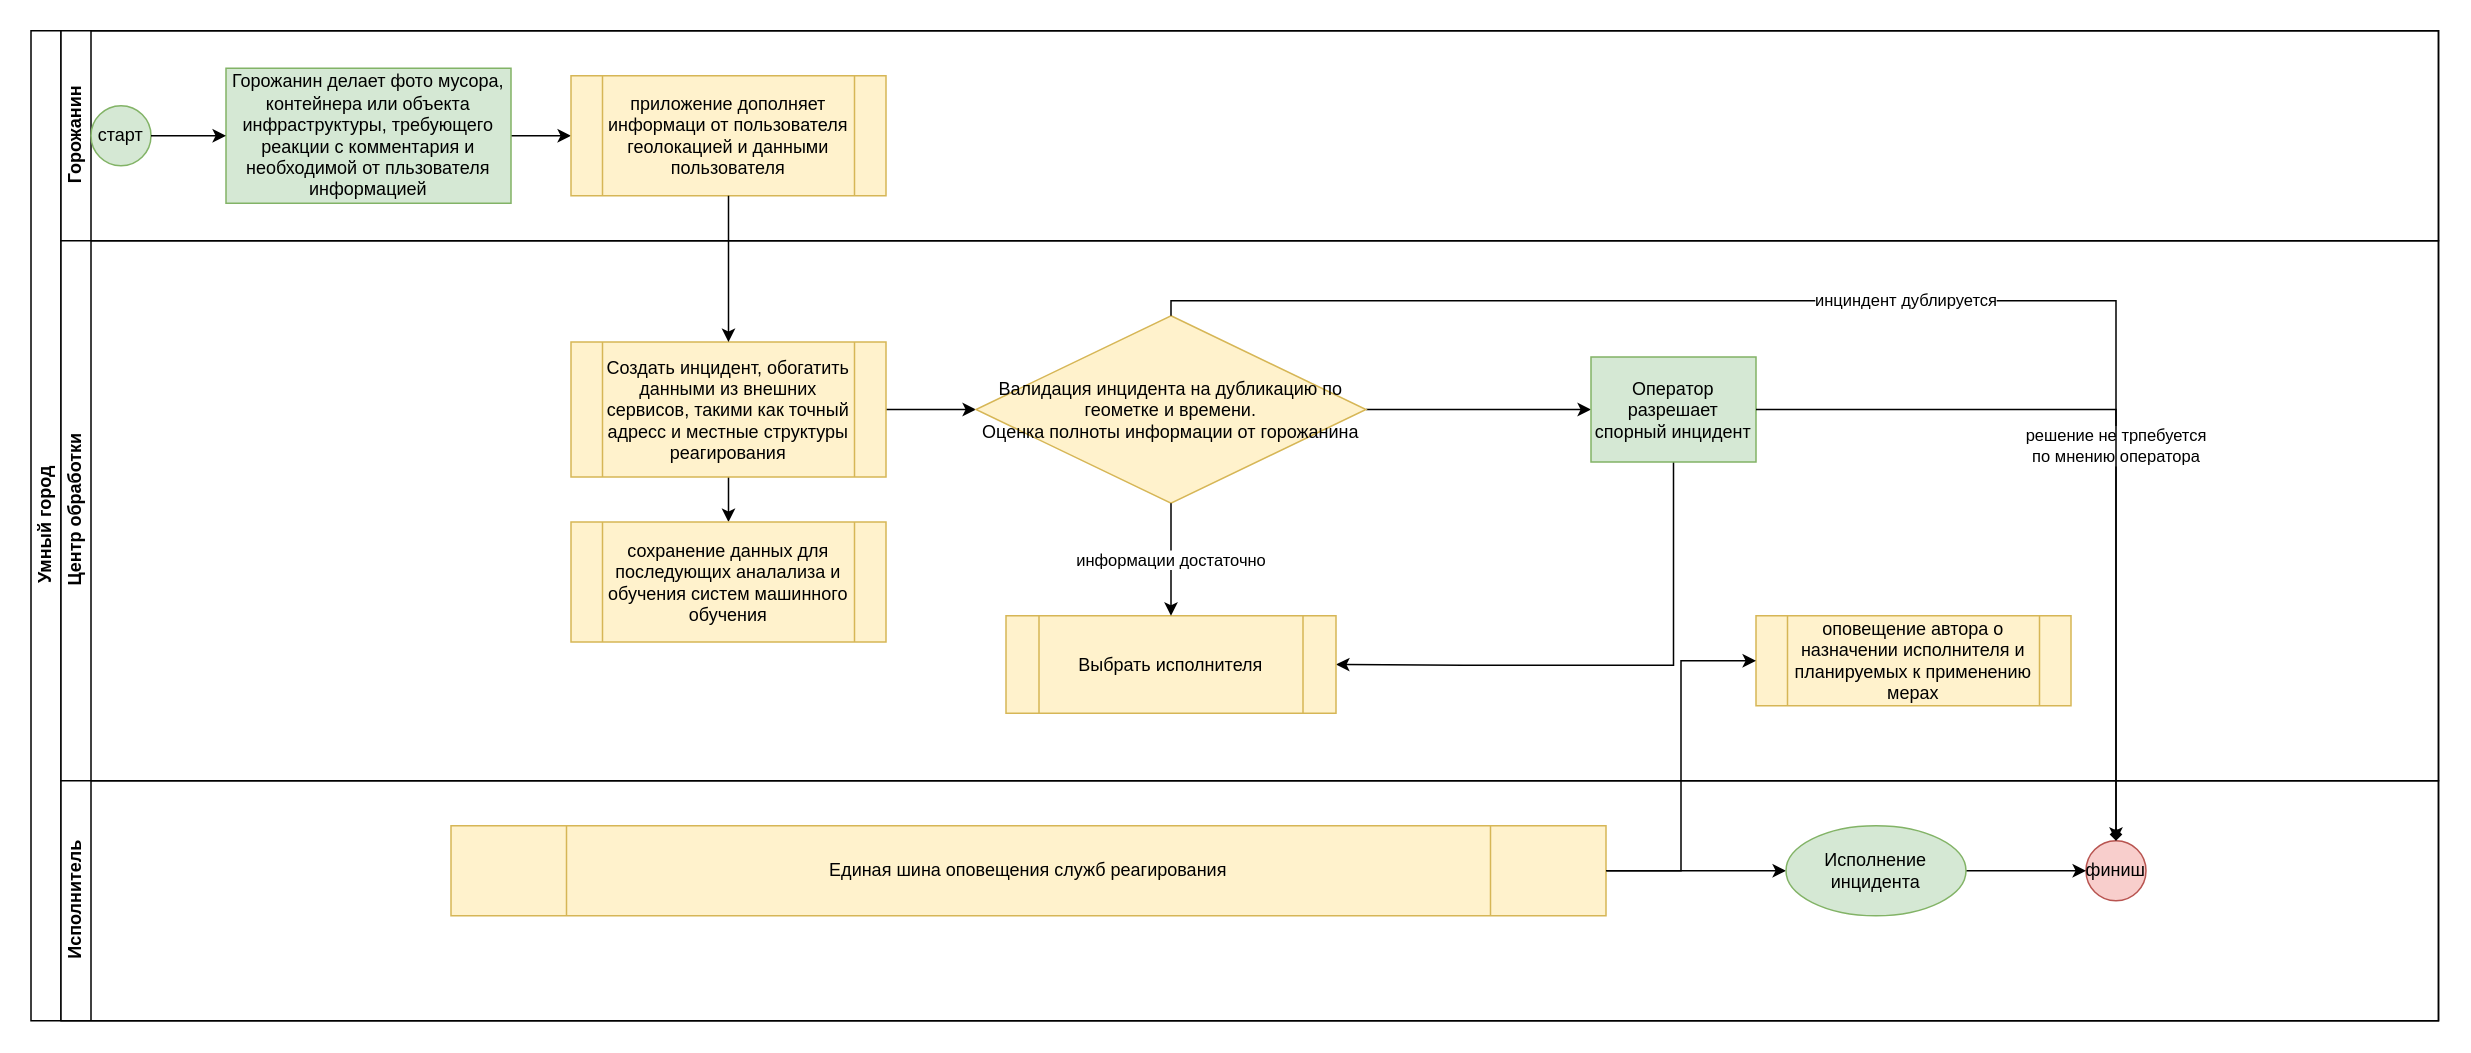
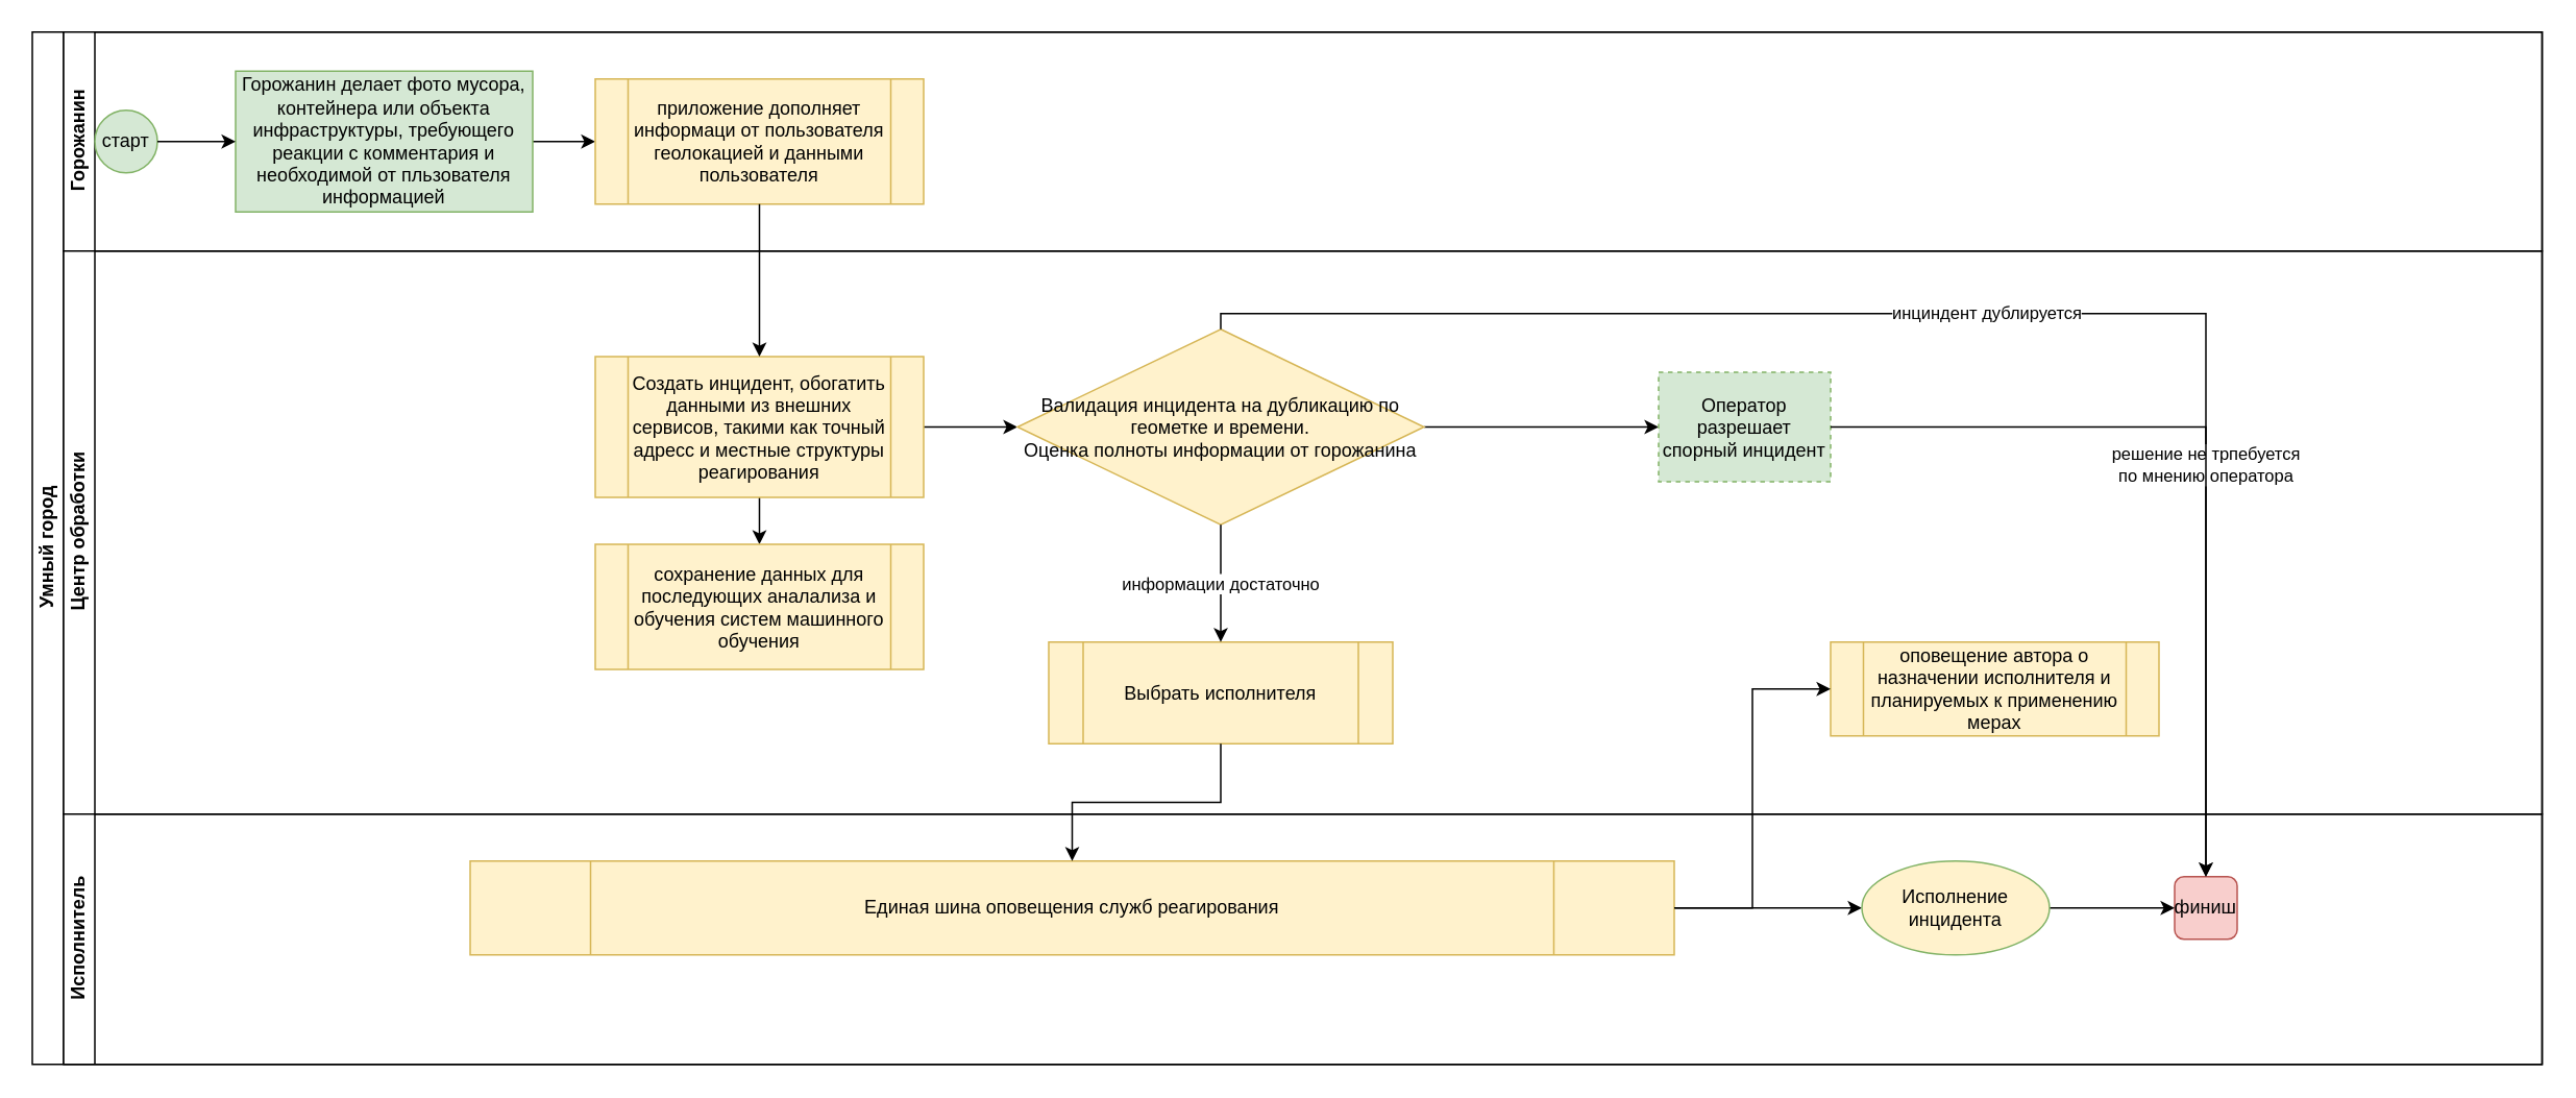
  <mxCell id="0" />
  <mxCell id="1" parent="0" />
  <mxCell id="2" value="Умный город" style="swimlane;html=1;childLayout=stackLayout;resizeParent=1;resizeParentMax=0;horizontal=0;startSize=20;horizontalStack=0;" parent="1" vertex="1"><mxGeometry x="20" y="20" width="1605" height="660" as="geometry" /></mxCell>
  <mxCell id="3" value="Горожанин" style="swimlane;html=1;startSize=20;horizontal=0;" parent="2" vertex="1"><mxGeometry x="20" width="1585" height="140" as="geometry" /></mxCell>
  <mxCell id="4" value="старт" style="ellipse;whiteSpace=wrap;html=1;fillColor=#d5e8d4;strokeColor=#82b366;" parent="3" vertex="1"><mxGeometry x="20" y="50" width="40" height="40" as="geometry" /></mxCell>
  <mxCell id="5" value="" style="edgeStyle=orthogonalEdgeStyle;rounded=0;orthogonalLoop=1;jettySize=auto;html=1;" edge="1" parent="3" source="6" target="8"><mxGeometry relative="1" as="geometry" /></mxCell>
  <mxCell id="6" value="Горожанин делает фото мусора, контейнера или объекта инфраструктуры, требующего реакции с комментария и необходимой от пльзователя информацией" style="whiteSpace=wrap;html=1;fillColor=#d5e8d4;strokeColor=#82b366;" vertex="1" parent="3"><mxGeometry x="110" y="25" width="190" height="90" as="geometry" /></mxCell>
  <mxCell id="7" value="" style="edgeStyle=orthogonalEdgeStyle;rounded=0;orthogonalLoop=1;jettySize=auto;html=1;" edge="1" parent="3" source="4" target="6"><mxGeometry relative="1" as="geometry" /></mxCell>
  <mxCell id="8" value="приложение дополняет информаци от пользователя геолокацией и данными пользователя" style="shape=process;whiteSpace=wrap;html=1;backgroundOutline=1;fillColor=#fff2cc;strokeColor=#d6b656;" vertex="1" parent="3"><mxGeometry x="340" y="30" width="210" height="80" as="geometry" /></mxCell>
  <mxCell id="9" value="Центр обработки" style="swimlane;html=1;startSize=20;horizontal=0;" parent="2" vertex="1"><mxGeometry x="20" y="140" width="1585" height="360" as="geometry" /></mxCell>
  <mxCell id="10" value="" style="edgeStyle=orthogonalEdgeStyle;rounded=0;orthogonalLoop=1;jettySize=auto;html=1;" edge="1" parent="9" source="12" target="14"><mxGeometry relative="1" as="geometry" /></mxCell>
  <mxCell id="11" value="" style="edgeStyle=orthogonalEdgeStyle;rounded=0;orthogonalLoop=1;jettySize=auto;html=1;" edge="1" parent="9" source="12" target="17"><mxGeometry relative="1" as="geometry" /></mxCell>
  <mxCell id="12" value="Создать инцидент, обогатить данными из внешних сервисов, такими как точный адресс и местные структуры реагирования" style="shape=process;whiteSpace=wrap;html=1;backgroundOutline=1;fillColor=#fff2cc;strokeColor=#d6b656;" vertex="1" parent="9"><mxGeometry x="340" y="67.5" width="210" height="90" as="geometry" /></mxCell>
  <mxCell id="13" style="edgeStyle=orthogonalEdgeStyle;rounded=0;orthogonalLoop=1;jettySize=auto;html=1;" edge="1" parent="9" source="14" target="16"><mxGeometry relative="1" as="geometry" /></mxCell>
  <mxCell id="14" value="Валидация инцидента на дубликацию по геометке и времени. &lt;br&gt;Оценка полноты информации от горожанина" style="rhombus;whiteSpace=wrap;html=1;fillColor=#fff2cc;strokeColor=#d6b656;" vertex="1" parent="9"><mxGeometry x="610" y="50" width="260" height="125" as="geometry" /></mxCell>
- <mxCell id="15" style="edgeStyle=orthogonalEdgeStyle;rounded=0;orthogonalLoop=1;jettySize=auto;html=1;entryX=1;entryY=0.5;entryDx=0;entryDy=0;" edge="1" parent="9" source="16" target="18"><mxGeometry relative="1" as="geometry"><Array as="points"><mxPoint x="1075" y="283" /><mxPoint x="935" y="283" /></Array></mxGeometry></mxCell>
- <mxCell id="16" value="Оператор разрешает спорный инцидент" style="whiteSpace=wrap;html=1;fillColor=#d5e8d4;strokeColor=#82b366;" vertex="1" parent="9"><mxGeometry x="1020" y="77.5" width="110" height="70" as="geometry" /></mxCell>
+ <mxCell id="16" value="Оператор разрешает спорный инцидент" style="whiteSpace=wrap;html=1;fillColor=#d5e8d4;strokeColor=#82b366;dashed=1;" vertex="1" parent="9"><mxGeometry x="1020" y="77.5" width="110" height="70" as="geometry" /></mxCell>
  <mxCell id="17" value="сохранение данных для последующих аналализа и обучения систем машинного обучения" style="shape=process;whiteSpace=wrap;html=1;backgroundOutline=1;fillColor=#fff2cc;strokeColor=#d6b656;" vertex="1" parent="9"><mxGeometry x="340" y="187.5" width="210" height="80" as="geometry" /></mxCell>
  <mxCell id="18" value="Выбрать исполнителя" style="shape=process;whiteSpace=wrap;html=1;backgroundOutline=1;fillColor=#fff2cc;strokeColor=#d6b656;" vertex="1" parent="9"><mxGeometry x="630" y="250" width="220" height="65" as="geometry" /></mxCell>
  <mxCell id="19" value="информации достаточно" style="edgeStyle=orthogonalEdgeStyle;rounded=0;orthogonalLoop=1;jettySize=auto;html=1;" edge="1" parent="9" source="14" target="18"><mxGeometry relative="1" as="geometry"><mxPoint x="740" y="232.5" as="targetPoint" /><mxPoint as="offset" /></mxGeometry></mxCell>
  <mxCell id="20" value="оповещение автора о назначении исполнителя и планируемых к применению мерах" style="shape=process;whiteSpace=wrap;html=1;backgroundOutline=1;rounded=0;shadow=0;sketch=0;fillColor=#fff2cc;strokeColor=#d6b656;" vertex="1" parent="9"><mxGeometry x="1130" y="250" width="210" height="60" as="geometry" /></mxCell>
  <mxCell id="21" value="Исполнитель" style="swimlane;html=1;startSize=20;horizontal=0;" parent="2" vertex="1"><mxGeometry x="20" y="500" width="1585" height="160" as="geometry" /></mxCell>
- <mxCell id="22" value="финиш" style="ellipse;whiteSpace=wrap;html=1;aspect=fixed;fillColor=#f8cecc;strokeColor=#b85450;" vertex="1" parent="21"><mxGeometry x="1350" y="40" width="40" height="40" as="geometry" /></mxCell>
+ <mxCell id="22" value="финиш" style="whiteSpace=wrap;html=1;aspect=fixed;fillColor=#f8cecc;strokeColor=#b85450;rounded=1;" vertex="1" parent="21"><mxGeometry x="1350" y="40" width="40" height="40" as="geometry" /></mxCell>
  <mxCell id="23" style="edgeStyle=orthogonalEdgeStyle;rounded=0;orthogonalLoop=1;jettySize=auto;html=1;" edge="1" parent="21" source="24" target="26"><mxGeometry relative="1" as="geometry" /></mxCell>
  <mxCell id="24" value="Единая шина оповещения служб реагирования" style="shape=process;whiteSpace=wrap;html=1;backgroundOutline=1;fillColor=#fff2cc;strokeColor=#d6b656;" vertex="1" parent="21"><mxGeometry x="260" y="30" width="770" height="60" as="geometry" /></mxCell>
  <mxCell id="25" value="" style="edgeStyle=orthogonalEdgeStyle;rounded=0;orthogonalLoop=1;jettySize=auto;html=1;" edge="1" parent="21" source="26" target="22"><mxGeometry relative="1" as="geometry" /></mxCell>
- <mxCell id="26" value="Исполнение инцидента" style="ellipse;whiteSpace=wrap;html=1;fillColor=#d5e8d4;strokeColor=#82b366;" vertex="1" parent="21"><mxGeometry x="1150" y="30" width="120" height="60" as="geometry" /></mxCell>
+ <mxCell id="26" value="Исполнение инцидента" style="ellipse;whiteSpace=wrap;html=1;fillColor=#fff2cc;strokeColor=#82b366;" vertex="1" parent="21"><mxGeometry x="1150" y="30" width="120" height="60" as="geometry" /></mxCell>
  <mxCell id="27" value="" style="edgeStyle=orthogonalEdgeStyle;rounded=0;orthogonalLoop=1;jettySize=auto;html=1;" edge="1" parent="2" source="8" target="12"><mxGeometry relative="1" as="geometry" /></mxCell>
- <mxCell id="29" value="решение не трпебуется&lt;br&gt;по мнению оператора" style="edgeStyle=orthogonalEdgeStyle;rounded=0;orthogonalLoop=1;jettySize=auto;html=1;entryX=0.5;entryY=0;entryDx=0;entryDy=0;endArrow=diamond;" edge="1" parent="2" source="16" target="22"><mxGeometry relative="1" as="geometry"><mxPoint x="1320" y="540" as="targetPoint" /></mxGeometry></mxCell>
+ <mxCell id="28" value="" style="edgeStyle=orthogonalEdgeStyle;rounded=0;orthogonalLoop=1;jettySize=auto;html=1;" edge="1" parent="2" source="18" target="24"><mxGeometry relative="1" as="geometry" /></mxCell>
+ <mxCell id="29" value="решение не трпебуется&lt;br&gt;по мнению оператора" style="edgeStyle=orthogonalEdgeStyle;rounded=0;orthogonalLoop=1;jettySize=auto;html=1;entryX=0.5;entryY=0;entryDx=0;entryDy=0;" edge="1" parent="2" source="16" target="22"><mxGeometry relative="1" as="geometry"><mxPoint x="1320" y="540" as="targetPoint" /></mxGeometry></mxCell>
  <mxCell id="30" value="инциндент дублируется" style="edgeStyle=orthogonalEdgeStyle;rounded=0;orthogonalLoop=1;jettySize=auto;html=1;" edge="1" parent="2" source="14" target="22"><mxGeometry relative="1" as="geometry"><Array as="points"><mxPoint x="760" y="180" /><mxPoint x="1390" y="180" /></Array></mxGeometry></mxCell>
  <mxCell id="31" value="" style="edgeStyle=orthogonalEdgeStyle;rounded=0;orthogonalLoop=1;jettySize=auto;html=1;exitX=1;exitY=0.5;exitDx=0;exitDy=0;entryX=0;entryY=0.5;entryDx=0;entryDy=0;" edge="1" parent="2" source="24" target="20"><mxGeometry relative="1" as="geometry"><mxPoint x="1130" y="510" as="targetPoint" /></mxGeometry></mxCell>
